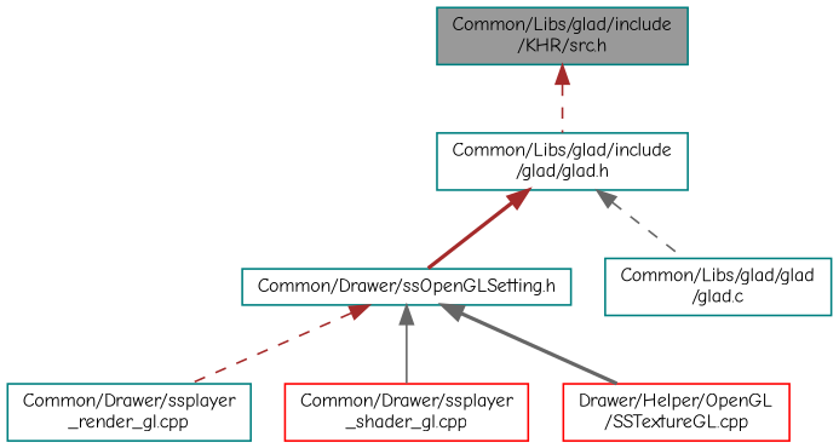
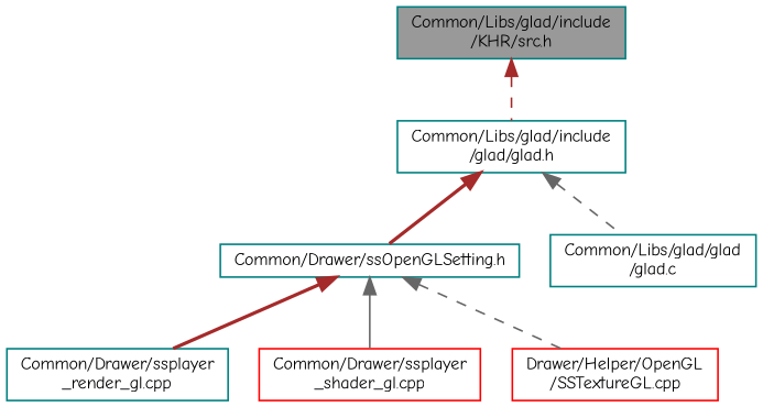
  digraph {
    fontname="Comic Neue"
    node [color=teal fillcolor=white fontname="Comic Neue" fontsize=10 shape=box style=filled]
    edge [color=brown dir=back fontname="Comic Neue" fontsize=10 labelfontname=Helvetica labelfontsize=10 style=bold]
    n1 [fillcolor=grey60 fontcolor=black height=0.2 label="Common/Libs/glad/include\l/KHR/src.h" width=0.4]
    n2 [height=0.2 label="Common/Libs/glad/include\l/glad/glad.h" width=0.4]
    n3 [height=0.2 label="Common/Drawer/ssOpenGLSetting.h" width=0.4]
    n4 [height=0.2 label="Common/Libs/glad/glad\l/glad.c" width=0.4]
    n5 [height=0.2 label="Common/Drawer/ssplayer\l_render_gl.cpp" width=0.4]
    n6 [color=red height=0.2 label="Common/Drawer/ssplayer\l_shader_gl.cpp" width=0.4]
    n7 [color=red height=0.2 label="Drawer/Helper/OpenGL\l/SSTextureGL.cpp" width=0.4]
    n1 -> n2 [style=dashed]
    n2 -> n3
    n2 -> n4 [color=gray40 style=dashed]
-   n3 -> n5 [style=dashed]
+   n3 -> n5
    n3 -> n6 [color=gray40 style=solid]
-   n3 -> n7 [color=gray40]
+   n3 -> n7 [color=gray40 style=dashed]
  }
